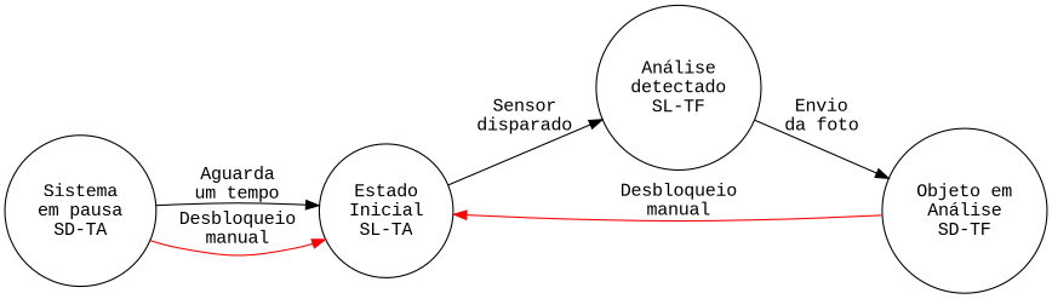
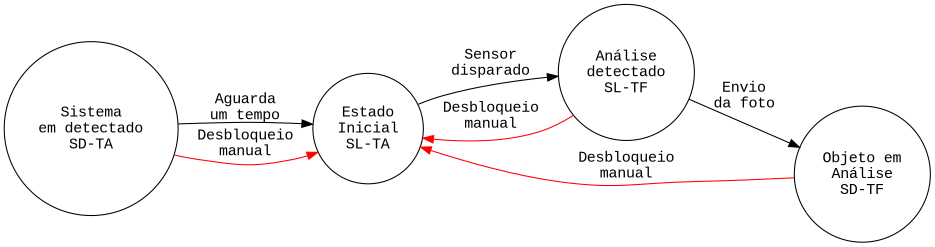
  digraph {
    fontname="Liberation Mono"
    rankdir=LR
    node [fontname="Liberation Mono" shape=circle]
    edge [fontname="Liberation Mono"]
    n1 [label="Estado\nInicial\nSL-TA"]
    n2 [label="Análise\ndetectado\nSL-TF"]
    n3 [label="Objeto em\nAnálise\nSD-TF"]
-   n4 [label="Sistema\nem pausa\nSD-TA"]
+   n4 [label="Sistema\nem detectado\nSD-TA"]
    n1 -> n2 [label="Sensor\ndisparado"]
+   n2 -> n1 [color=red label="Desbloqueio\nmanual"]
    n2 -> n3 [label="Envio\nda foto"]
    n3 -> n1 [color=red label="Desbloqueio\nmanual"]
    n4 -> n1 [label="Aguarda\num tempo"]
    n4 -> n1 [color=red label="Desbloqueio\nmanual"]
  }
